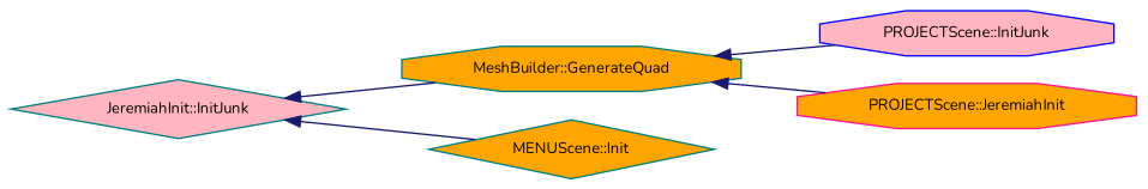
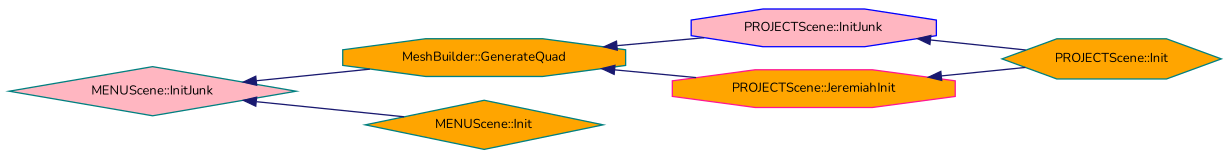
  digraph {
    fontname=Nunito
    rankdir=LR
    node [color=teal fillcolor=orange fontname=Nunito fontsize=10 shape=octagon style=filled]
    edge [color=midnightblue dir=back fontname=Nunito fontsize=10 labelfontname=Helvetica labelfontsize=10 style=solid]
    n1 [fontcolor=black height=0.2 label="MeshBuilder::GenerateQuad" width=0.4]
    n2 [color=blue fillcolor=lightpink height=0.2 label="PROJECTScene::InitJunk" width=0.4]
    n3 [color=deeppink height=0.2 label="PROJECTScene::JeremiahInit" width=0.4]
-   n4 [fillcolor=lightpink height=0.2 label="JeremiahInit::InitJunk" shape=diamond width=0.4]
+   n4 [fillcolor=lightpink height=0.2 label="MENUScene::InitJunk" shape=diamond width=0.4]
    n5 [height=0.2 label="MENUScene::Init" shape=diamond width=0.4]
+   n6 [height=0.2 label="PROJECTScene::Init" shape=hexagon width=0.4]
    n1 -> n2
    n1 -> n3
+   n2 -> n6
+   n3 -> n6
    n4 -> n1
    n4 -> n5
  }
